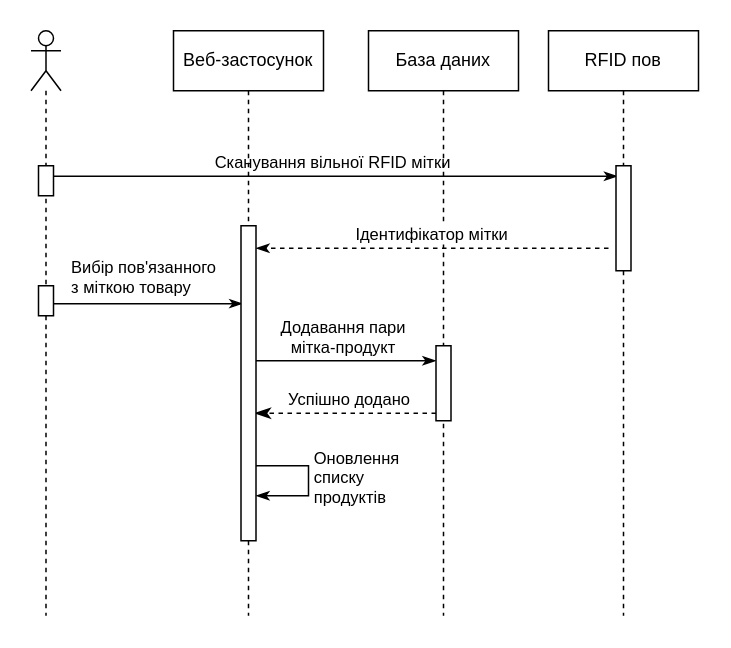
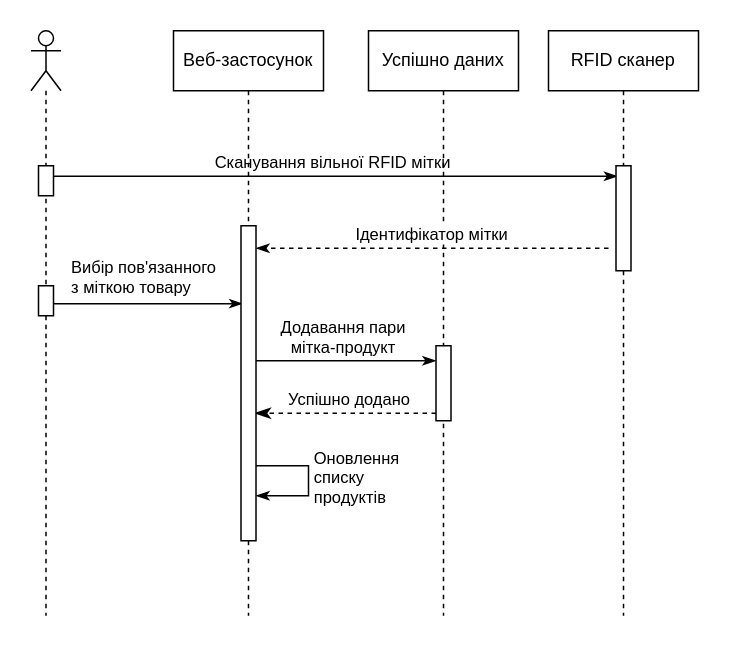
  <mxCell id="0" />
  <mxCell id="1" parent="0" />
  <mxCell id="2" value="Оновлення &lt;br&gt;списку &lt;br&gt;продуктів" style="edgeStyle=orthogonalEdgeStyle;html=1;align=left;spacingLeft=2;endArrow=classicThin;rounded=0;endFill=1;" parent="1" edge="1"><mxGeometry relative="1" as="geometry"><mxPoint x="165" y="310" as="sourcePoint" /><Array as="points"><mxPoint x="205" y="310" /><mxPoint x="205" y="330" /><mxPoint x="170" y="330" /></Array><mxPoint x="170" y="330" as="targetPoint" /></mxGeometry></mxCell>
  <mxCell id="3" value="Додавання пари &lt;br&gt;мітка-продукт" style="html=1;verticalAlign=bottom;endArrow=classicThin;entryX=0;entryY=0;endFill=1;" parent="1" edge="1"><mxGeometry relative="1" as="geometry"><mxPoint x="164.81" y="240" as="sourcePoint" /><mxPoint x="290" y="240" as="targetPoint" /></mxGeometry></mxCell>
  <mxCell id="4" value="Успішно додано" style="html=1;verticalAlign=bottom;endArrow=classicThin;dashed=1;endSize=8;exitX=0.6;exitY=0.9;exitDx=0;exitDy=0;exitPerimeter=0;endFill=1;entryX=0.9;entryY=0.595;entryDx=0;entryDy=0;entryPerimeter=0;" parent="1" source="11" target="16" edge="1"><mxGeometry relative="1" as="geometry"><mxPoint x="220" y="336" as="targetPoint" /></mxGeometry></mxCell>
  <mxCell id="5" value="&lt;div style=&quot;text-align: left&quot;&gt;Сканування вільної RFID мітки&lt;/div&gt;" style="html=1;verticalAlign=bottom;endArrow=classicThin;entryX=0.5;entryY=0.152;entryDx=0;entryDy=0;entryPerimeter=0;endFill=1;" parent="1" edge="1"><mxGeometry width="80" relative="1" as="geometry"><mxPoint x="29.81" y="116.992" as="sourcePoint" /><mxPoint x="411" y="116.992" as="targetPoint" /></mxGeometry></mxCell>
  <mxCell id="6" value="&lt;div style=&quot;text-align: left&quot;&gt;Вибір пов'язанного &lt;br&gt;з міткою товару&lt;/div&gt;" style="html=1;verticalAlign=bottom;endArrow=classicThin;entryX=0.119;entryY=0.624;entryDx=0;entryDy=0;entryPerimeter=0;endFill=1;" parent="1" edge="1"><mxGeometry x="-0.049" y="2" width="80" relative="1" as="geometry"><mxPoint x="35.024" y="201.92" as="sourcePoint" /><mxPoint x="161.19" y="201.92" as="targetPoint" /><mxPoint as="offset" /></mxGeometry></mxCell>
  <mxCell id="7" value="Веб-застосунок" style="shape=umlLifeline;perimeter=lifelinePerimeter;whiteSpace=wrap;html=1;container=1;collapsible=0;recursiveResize=0;outlineConnect=0;" parent="1" vertex="1"><mxGeometry x="115" y="20" width="100" height="390" as="geometry" /></mxCell>
- <mxCell id="8" value="RFID пов" style="shape=umlLifeline;perimeter=lifelinePerimeter;whiteSpace=wrap;html=1;container=1;collapsible=0;recursiveResize=0;outlineConnect=0;" parent="1" vertex="1"><mxGeometry x="365" y="20" width="100" height="390" as="geometry" /></mxCell>
+ <mxCell id="8" value="RFID сканер" style="shape=umlLifeline;perimeter=lifelinePerimeter;whiteSpace=wrap;html=1;container=1;collapsible=0;recursiveResize=0;outlineConnect=0;" parent="1" vertex="1"><mxGeometry x="365" y="20" width="100" height="390" as="geometry" /></mxCell>
  <mxCell id="9" value="" style="html=1;points=[];perimeter=orthogonalPerimeter;" parent="8" vertex="1"><mxGeometry x="45" y="90" width="10" height="70" as="geometry" /></mxCell>
- <mxCell id="10" value="База даних" style="shape=umlLifeline;perimeter=lifelinePerimeter;whiteSpace=wrap;html=1;container=1;collapsible=0;recursiveResize=0;outlineConnect=0;" parent="1" vertex="1"><mxGeometry x="245" y="20" width="100" height="390" as="geometry" /></mxCell>
+ <mxCell id="10" value="Успішно даних" style="shape=umlLifeline;perimeter=lifelinePerimeter;whiteSpace=wrap;html=1;container=1;collapsible=0;recursiveResize=0;outlineConnect=0;" parent="1" vertex="1"><mxGeometry x="245" y="20" width="100" height="390" as="geometry" /></mxCell>
  <mxCell id="11" value="" style="html=1;points=[];perimeter=orthogonalPerimeter;" parent="10" vertex="1"><mxGeometry x="45" y="210" width="10" height="50" as="geometry" /></mxCell>
  <mxCell id="12" value="" style="shape=umlLifeline;participant=umlActor;perimeter=lifelinePerimeter;whiteSpace=wrap;html=1;container=1;collapsible=0;recursiveResize=0;verticalAlign=top;spacingTop=36;labelBackgroundColor=#ffffff;outlineConnect=0;" parent="1" vertex="1"><mxGeometry x="20" y="20" width="20" height="390" as="geometry" /></mxCell>
  <mxCell id="13" value="" style="html=1;points=[];perimeter=orthogonalPerimeter;" parent="12" vertex="1"><mxGeometry x="5" y="90" width="10" height="20" as="geometry" /></mxCell>
  <mxCell id="14" value="" style="html=1;points=[];perimeter=orthogonalPerimeter;" parent="12" vertex="1"><mxGeometry x="5" y="170" width="10" height="20" as="geometry" /></mxCell>
  <mxCell id="15" value="Ідентифікатор мітки" style="html=1;verticalAlign=bottom;endArrow=classicThin;dashed=1;endFill=1;" parent="1" edge="1"><mxGeometry relative="1" as="geometry"><mxPoint x="405" y="165" as="sourcePoint" /><mxPoint x="170" y="165" as="targetPoint" /></mxGeometry></mxCell>
  <mxCell id="16" value="" style="html=1;points=[];perimeter=orthogonalPerimeter;" parent="1" vertex="1"><mxGeometry x="160" y="150" width="10" height="210" as="geometry" /></mxCell>
